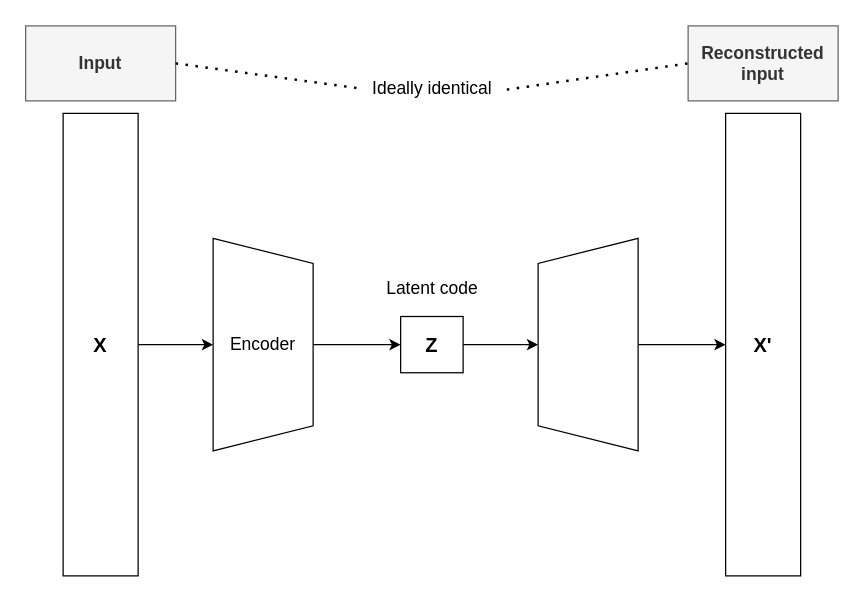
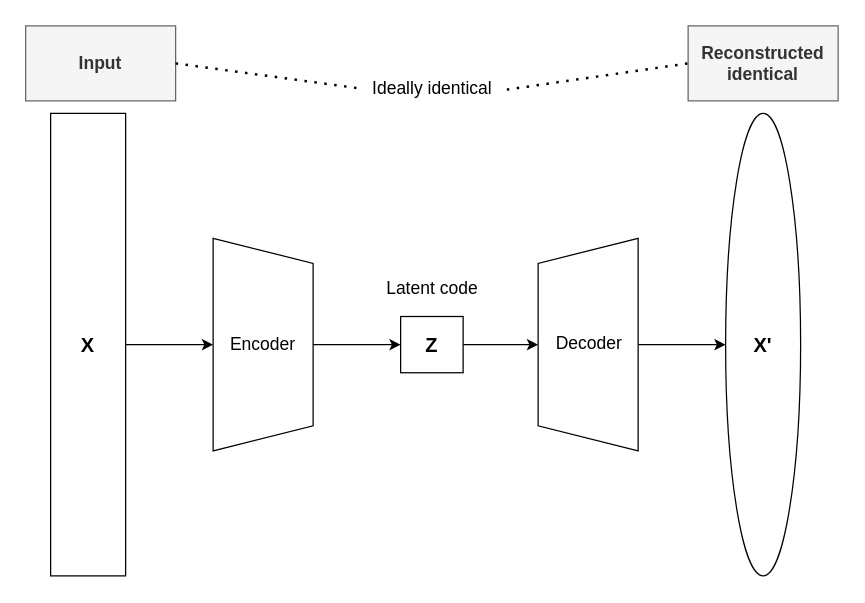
  <mxCell id="0" />
  <mxCell id="1" parent="0" />
  <mxCell id="2" style="edgeStyle=orthogonalEdgeStyle;rounded=0;orthogonalLoop=1;jettySize=auto;html=1;exitX=1;exitY=0.5;exitDx=0;exitDy=0;entryX=0.5;entryY=1;entryDx=0;entryDy=0;" edge="1" parent="1" source="3" target="5"><mxGeometry relative="1" as="geometry" /></mxCell>
- <mxCell id="3" value="&lt;font size=&quot;1&quot;&gt;&lt;b style=&quot;font-size: 16px&quot;&gt;X&lt;/b&gt;&lt;/font&gt;" style="rounded=0;whiteSpace=wrap;html=1;" vertex="1" parent="1"><mxGeometry x="50" y="90" width="60" height="370" as="geometry" /></mxCell>
+ <mxCell id="3" value="&lt;font size=&quot;1&quot;&gt;&lt;b style=&quot;font-size: 16px&quot;&gt;X&lt;/b&gt;&lt;/font&gt;" style="rounded=0;whiteSpace=wrap;html=1;" vertex="1" parent="1"><mxGeometry x="40" y="90" width="60" height="370" as="geometry" /></mxCell>
  <mxCell id="4" style="edgeStyle=orthogonalEdgeStyle;rounded=0;orthogonalLoop=1;jettySize=auto;html=1;exitX=0.5;exitY=0;exitDx=0;exitDy=0;entryX=0;entryY=0.5;entryDx=0;entryDy=0;" edge="1" parent="1" source="5" target="7"><mxGeometry relative="1" as="geometry" /></mxCell>
  <mxCell id="5" value="&lt;font style=&quot;font-size: 14px&quot;&gt;Encoder&lt;/font&gt;" style="shape=trapezoid;perimeter=trapezoidPerimeter;whiteSpace=wrap;html=1;fixedSize=1;rotation=0;direction=south;" vertex="1" parent="1"><mxGeometry x="170" y="190" width="80" height="170" as="geometry" /></mxCell>
  <mxCell id="6" style="edgeStyle=orthogonalEdgeStyle;rounded=0;orthogonalLoop=1;jettySize=auto;html=1;exitX=1;exitY=0.5;exitDx=0;exitDy=0;entryX=0.5;entryY=0;entryDx=0;entryDy=0;" edge="1" parent="1" source="7" target="10"><mxGeometry relative="1" as="geometry" /></mxCell>
  <mxCell id="7" value="&lt;b&gt;&lt;font style=&quot;font-size: 16px&quot;&gt;Z&lt;/font&gt;&lt;/b&gt;" style="rounded=0;whiteSpace=wrap;html=1;" vertex="1" parent="1"><mxGeometry x="320" y="252.5" width="50" height="45" as="geometry" /></mxCell>
- <mxCell id="8" value="&lt;font style=&quot;font-size: 16px&quot;&gt;&lt;b&gt;X'&lt;/b&gt;&lt;/font&gt;" style="rounded=0;whiteSpace=wrap;html=1;" vertex="1" parent="1"><mxGeometry x="580" y="90" width="60" height="370" as="geometry" /></mxCell>
+ <mxCell id="8" value="&lt;font style=&quot;font-size: 16px&quot;&gt;&lt;b&gt;X'&lt;/b&gt;&lt;/font&gt;" style="ellipse;whiteSpace=wrap;html=1;" vertex="1" parent="1"><mxGeometry x="580" y="90" width="60" height="370" as="geometry" /></mxCell>
  <mxCell id="9" style="edgeStyle=orthogonalEdgeStyle;rounded=0;orthogonalLoop=1;jettySize=auto;html=1;exitX=0.5;exitY=1;exitDx=0;exitDy=0;entryX=0;entryY=0.5;entryDx=0;entryDy=0;" edge="1" parent="1" source="10" target="8"><mxGeometry relative="1" as="geometry" /></mxCell>
  <mxCell id="10" value="" style="shape=trapezoid;perimeter=trapezoidPerimeter;whiteSpace=wrap;html=1;fixedSize=1;rotation=-180;direction=south;" vertex="1" parent="1"><mxGeometry x="430" y="190" width="80" height="170" as="geometry" /></mxCell>
  <mxCell id="11" value="&lt;font style=&quot;font-size: 14px&quot;&gt;&lt;b&gt;Input&lt;/b&gt;&lt;/font&gt;" style="rounded=0;whiteSpace=wrap;html=1;fillColor=#f5f5f5;strokeColor=#666666;fontColor=#333333;" vertex="1" parent="1"><mxGeometry x="20" y="20" width="120" height="60" as="geometry" /></mxCell>
- <mxCell id="12" value="&lt;div style=&quot;font-size: 14px&quot;&gt;&lt;font style=&quot;font-size: 14px&quot;&gt;&lt;b&gt;Reconstructed &lt;br&gt;&lt;/b&gt;&lt;/font&gt;&lt;/div&gt;&lt;div style=&quot;font-size: 14px&quot;&gt;&lt;font style=&quot;font-size: 14px&quot;&gt;&lt;b&gt;input&lt;/b&gt;&lt;/font&gt;&lt;/div&gt;" style="rounded=0;whiteSpace=wrap;html=1;fillColor=#f5f5f5;strokeColor=#666666;fontColor=#333333;" vertex="1" parent="1"><mxGeometry x="550" y="20" width="120" height="60" as="geometry" /></mxCell>
+ <mxCell id="12" value="&lt;div style=&quot;font-size: 14px&quot;&gt;&lt;font style=&quot;font-size: 14px&quot;&gt;&lt;b&gt;Reconstructed &lt;br&gt;&lt;/b&gt;&lt;/font&gt;&lt;/div&gt;&lt;div style=&quot;font-size: 14px&quot;&gt;&lt;font style=&quot;font-size: 14px&quot;&gt;&lt;b&gt;identical&lt;/b&gt;&lt;/font&gt;&lt;/div&gt;" style="rounded=0;whiteSpace=wrap;html=1;fillColor=#f5f5f5;strokeColor=#666666;fontColor=#333333;" vertex="1" parent="1"><mxGeometry x="550" y="20" width="120" height="60" as="geometry" /></mxCell>
  <mxCell id="13" value="&lt;font style=&quot;font-size: 14px&quot;&gt;Latent code&lt;/font&gt;" style="text;html=1;align=center;verticalAlign=middle;resizable=0;points=[];autosize=1;strokeColor=none;" vertex="1" parent="1"><mxGeometry x="300" y="220" width="90" height="20" as="geometry" /></mxCell>
+ <mxCell id="14" value="&#10;&lt;font style=&quot;font-size: 14px&quot;&gt;Decoder&lt;/font&gt;&#10;&#10;" style="text;html=1;strokeColor=none;fillColor=none;align=center;verticalAlign=middle;whiteSpace=wrap;rounded=0;" vertex="1" parent="1"><mxGeometry x="451" y="271" width="40" height="20" as="geometry" /></mxCell>
  <mxCell id="15" value="" style="endArrow=none;dashed=1;html=1;dashPattern=1 3;strokeWidth=2;exitX=1;exitY=0.5;exitDx=0;exitDy=0;entryX=-0.027;entryY=0.5;entryDx=0;entryDy=0;entryPerimeter=0;" edge="1" parent="1" source="11" target="16"><mxGeometry width="50" height="50" relative="1" as="geometry"><mxPoint x="370" y="270" as="sourcePoint" /><mxPoint x="270" y="60" as="targetPoint" /></mxGeometry></mxCell>
  <mxCell id="16" value="&lt;font style=&quot;font-size: 14px&quot;&gt;Ideally identical&lt;/font&gt;" style="text;html=1;align=center;verticalAlign=middle;resizable=0;points=[];autosize=1;strokeColor=none;" vertex="1" parent="1"><mxGeometry x="290" y="60" width="110" height="20" as="geometry" /></mxCell>
  <mxCell id="17" value="" style="endArrow=none;dashed=1;html=1;dashPattern=1 3;strokeWidth=2;exitX=1.045;exitY=0.55;exitDx=0;exitDy=0;entryX=0;entryY=0.5;entryDx=0;entryDy=0;exitPerimeter=0;" edge="1" parent="1" source="16" target="12"><mxGeometry width="50" height="50" relative="1" as="geometry"><mxPoint x="343.97" y="79" as="sourcePoint" /><mxPoint x="491" y="79" as="targetPoint" /></mxGeometry></mxCell>
